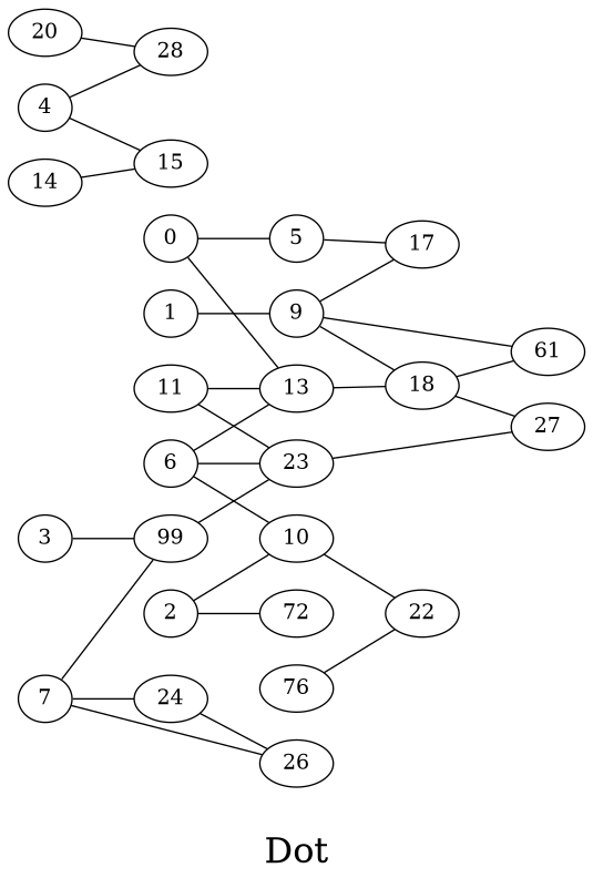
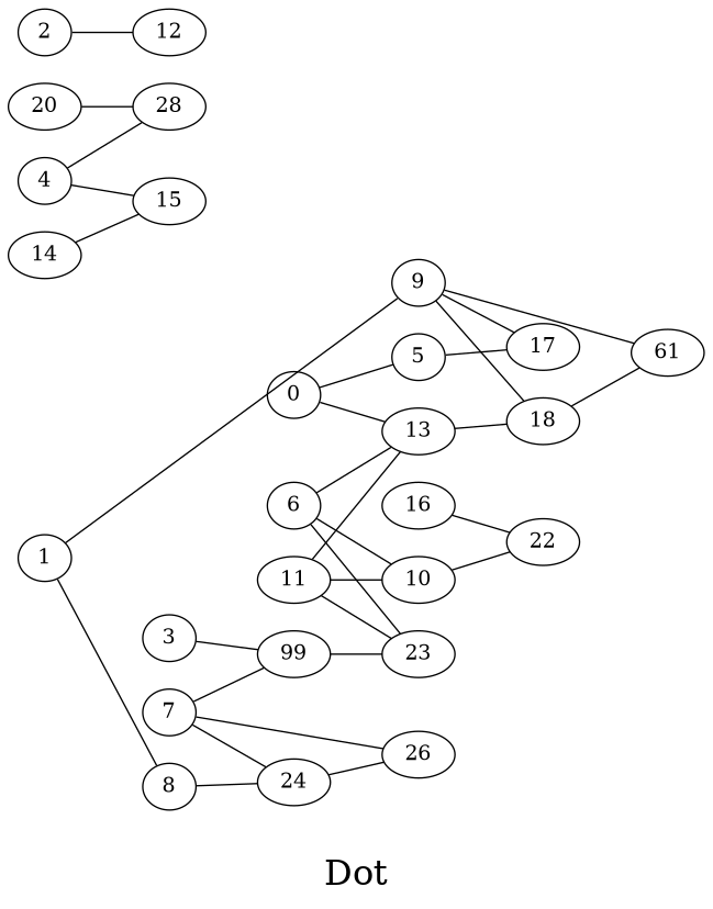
  graph {
    fontsize=24
    label="\nDot\n"
    rankdir=LR
    splines=false
    node [shape=ellipse]
    0 [height=0.3 width=0.3]
    5 [height=0.3 width=0.3]
    13 [height=0.3 width=0.3]
    17 [height=0.3 width=0.3]
    18 [height=0.3 width=0.3]
    n6 [height=0.3 label=61 width=0.3]
-   27 [height=0.3 width=0.3]
    1 [height=0.3 width=0.3]
+   8 [height=0.3 width=0.3]
    9 [height=0.3 width=0.3]
    24 [height=0.3 width=0.3]
    28 [height=0.3 width=0.3]
    23 [height=0.3 width=0.3]
    26 [height=0.3 width=0.3]
    14 [height=0.3 width=0.3]
    15 [height=0.3 width=0.3]
    2 [height=0.3 width=0.3]
    10 [height=0.3 width=0.3]
-   12 [height=0.3 width=0.3 label=72]
+   12 [height=0.3 width=0.3]
    7 [height=0.3 width=0.3]
    n21 [height=0.3 label=99 width=0.3]
    22 [height=0.3 width=0.3]
    3 [height=0.3 width=0.3]
    20 [height=0.3 width=0.3]
    4 [height=0.3 width=0.3]
    6 [height=0.3 width=0.3]
    11 [height=0.3 width=0.3]
-   16 [height=0.3 width=0.3 label=76]
+   16 [height=0.3 width=0.3]
    0 -- 5
    0 -- 13
    5 -- 17
    13 -- 18
    18 -- n6
-   18 -- 27
+   1 -- 8
    1 -- 9
+   8 -- 24
    9 -- 17
    9 -- 18
    9 -- n6
    24 -- 26
-   23 -- 27
    14 -- 15
-   2 -- 10
+   11 -- 10
    2 -- 12
    10 -- 22
    7 -- 24
    7 -- 26
    7 -- n21
    n21 -- 23
    3 -- n21
    20 -- 28
    4 -- 28
    4 -- 15
    6 -- 13
    6 -- 23
    6 -- 10
    11 -- 13
    11 -- 23
    16 -- 22
  }
